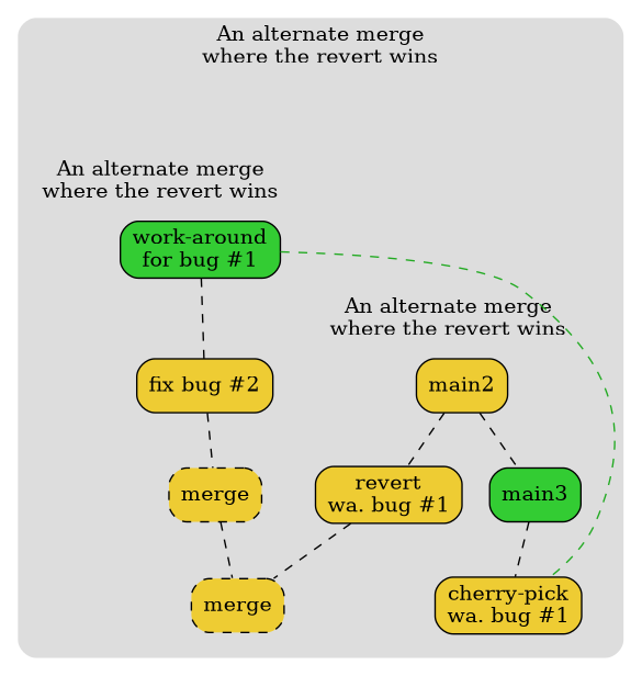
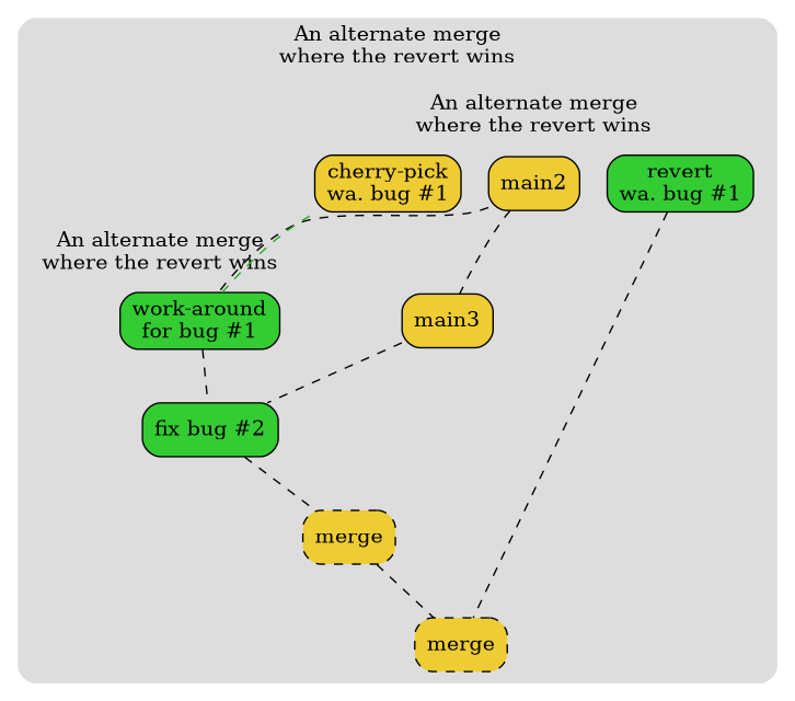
  digraph {
    compound=true
    node [fillcolor="#eecc33" shape=rect style="rounded,filled"]
    edge [arrowhead=none style=dashed]
    main2
-   main3 [fillcolor="#33cc33"]
+   main3
    n3 [label="cherry-pick\nwa. bug #1"]
-   n4 [label="revert\nwa. bug #1"]
+   n4 [fillcolor="#33cc33" label="revert\nwa. bug #1"]
    n5 [fillcolor="#33cc33" label="work-around\nfor bug #1"]
-   n6 [label="fix bug #2"]
+   n6 [fillcolor="#33cc33" label="fix bug #2"]
    n7 [label=merge style="dashed,filled,rounded"]
    n8 [label=merge style="dashed,filled,rounded"]
    rel_root [style=invis]
    subgraph cluster_1 {
      bgcolor="#dddddd"
      color=invis
      label="An alternate merge\nwhere the revert wins"
      style=rounded
      n7
      n8
      rel_root
      subgraph cluster_2 {
        bgcolor="#dddddd"
        color=invis
        label="An alternate merge\nwhere the revert wins"
        style=rounded
        main2
        main3
        n3
        n4
      }
      subgraph cluster_3 {
        bgcolor="#dddddd"
        color=invis
        label="An alternate merge\nwhere the revert wins"
        style=rounded
        n5
        n6
      }
    }
    main2 -> main3
-   main2 -> n4
-   main3 -> n3
+   main2 -> n5
+   main3 -> n6
    n4 -> n8
    n5 -> n3 [color="#22aa22"]
    n5 -> n6
    n6 -> n7
    n7 -> n8
    rel_root -> n5 [style=invis]
  }
